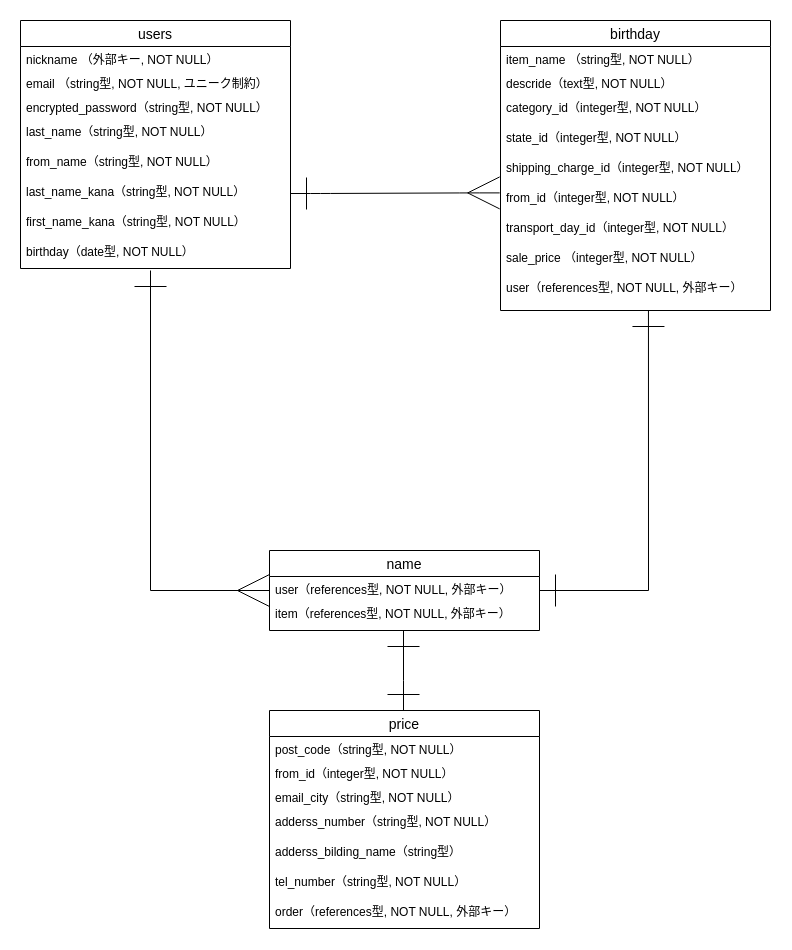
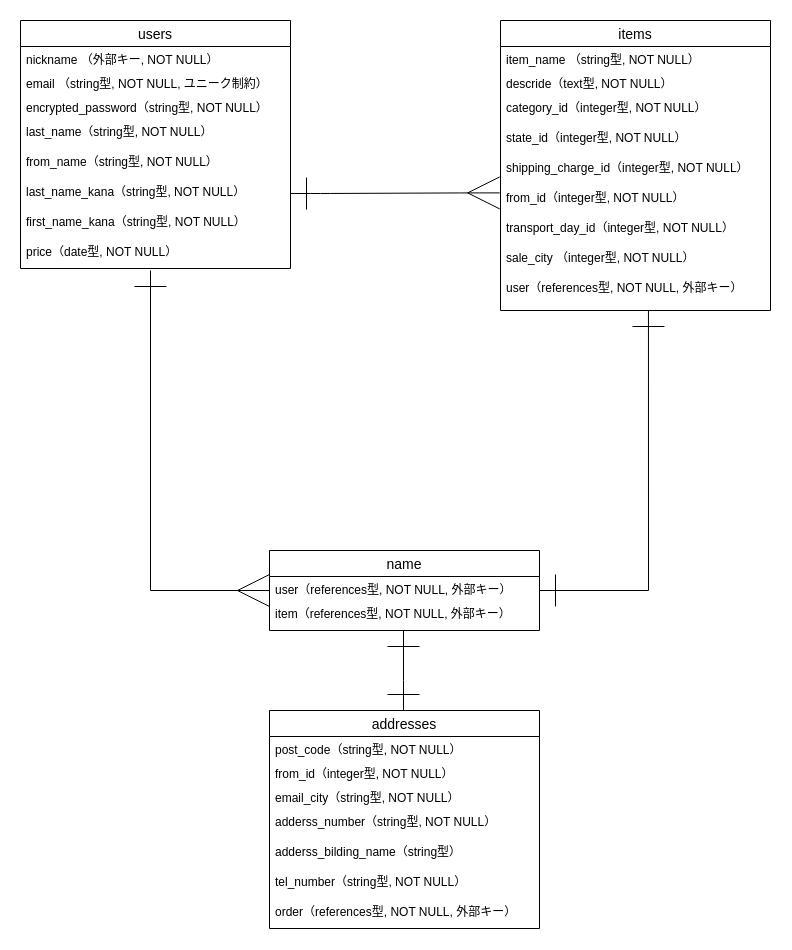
  <mxCell id="0" />
  <mxCell id="1" parent="0" />
  <mxCell id="2" value="users" style="swimlane;fontStyle=0;childLayout=stackLayout;horizontal=1;startSize=26;horizontalStack=0;resizeParent=1;resizeParentMax=0;resizeLast=0;collapsible=1;marginBottom=0;align=center;fontSize=14;" parent="1" vertex="1"><mxGeometry x="20" y="20" width="270" height="248" as="geometry" /></mxCell>
  <mxCell id="3" value="nickname （外部キー, NOT NULL）" style="text;strokeColor=none;fillColor=none;spacingLeft=4;spacingRight=4;overflow=hidden;rotatable=0;points=[[0,0.5],[1,0.5]];portConstraint=eastwest;fontSize=12;" parent="2" vertex="1"><mxGeometry y="26" width="270" height="24" as="geometry" /></mxCell>
  <mxCell id="4" value="email （string型, NOT NULL, ユニーク制約）" style="text;strokeColor=none;fillColor=none;spacingLeft=4;spacingRight=4;overflow=hidden;rotatable=0;points=[[0,0.5],[1,0.5]];portConstraint=eastwest;fontSize=12;" parent="2" vertex="1"><mxGeometry y="50" width="270" height="24" as="geometry" /></mxCell>
  <mxCell id="5" value="encrypted_password（string型, NOT NULL）" style="text;strokeColor=none;fillColor=none;spacingLeft=4;spacingRight=4;overflow=hidden;rotatable=0;points=[[0,0.5],[1,0.5]];portConstraint=eastwest;fontSize=12;" parent="2" vertex="1"><mxGeometry y="74" width="270" height="24" as="geometry" /></mxCell>
  <mxCell id="6" value="last_name（string型, NOT NULL） " style="text;strokeColor=none;fillColor=none;spacingLeft=4;spacingRight=4;overflow=hidden;rotatable=0;points=[[0,0.5],[1,0.5]];portConstraint=eastwest;fontSize=12;" parent="2" vertex="1"><mxGeometry y="98" width="270" height="30" as="geometry" /></mxCell>
  <mxCell id="7" value="from_name（string型, NOT NULL） " style="text;strokeColor=none;fillColor=none;spacingLeft=4;spacingRight=4;overflow=hidden;rotatable=0;points=[[0,0.5],[1,0.5]];portConstraint=eastwest;fontSize=12;" parent="2" vertex="1"><mxGeometry y="128" width="270" height="30" as="geometry" /></mxCell>
  <mxCell id="8" value="last_name_kana（string型, NOT NULL） " style="text;strokeColor=none;fillColor=none;spacingLeft=4;spacingRight=4;overflow=hidden;rotatable=0;points=[[0,0.5],[1,0.5]];portConstraint=eastwest;fontSize=12;" parent="2" vertex="1"><mxGeometry y="158" width="270" height="30" as="geometry" /></mxCell>
  <mxCell id="9" value="first_name_kana（string型, NOT NULL） " style="text;strokeColor=none;fillColor=none;spacingLeft=4;spacingRight=4;overflow=hidden;rotatable=0;points=[[0,0.5],[1,0.5]];portConstraint=eastwest;fontSize=12;" parent="2" vertex="1"><mxGeometry y="188" width="270" height="30" as="geometry" /></mxCell>
- <mxCell id="10" value="birthday（date型, NOT NULL） " style="text;strokeColor=none;fillColor=none;spacingLeft=4;spacingRight=4;overflow=hidden;rotatable=0;points=[[0,0.5],[1,0.5]];portConstraint=eastwest;fontSize=12;" parent="2" vertex="1"><mxGeometry y="218" width="270" height="30" as="geometry" /></mxCell>
- <mxCell id="11" value="birthday" style="swimlane;fontStyle=0;childLayout=stackLayout;horizontal=1;startSize=26;horizontalStack=0;resizeParent=1;resizeParentMax=0;resizeLast=0;collapsible=1;marginBottom=0;align=center;fontSize=14;" parent="1" vertex="1"><mxGeometry x="500" y="20" width="270" height="290" as="geometry" /></mxCell>
+ <mxCell id="10" value="price（date型, NOT NULL） " style="text;strokeColor=none;fillColor=none;spacingLeft=4;spacingRight=4;overflow=hidden;rotatable=0;points=[[0,0.5],[1,0.5]];portConstraint=eastwest;fontSize=12;" parent="2" vertex="1"><mxGeometry y="218" width="270" height="30" as="geometry" /></mxCell>
+ <mxCell id="11" value="items" style="swimlane;fontStyle=0;childLayout=stackLayout;horizontal=1;startSize=26;horizontalStack=0;resizeParent=1;resizeParentMax=0;resizeLast=0;collapsible=1;marginBottom=0;align=center;fontSize=14;" parent="1" vertex="1"><mxGeometry x="500" y="20" width="270" height="290" as="geometry" /></mxCell>
  <mxCell id="12" value="item_name （string型, NOT NULL）" style="text;strokeColor=none;fillColor=none;spacingLeft=4;spacingRight=4;overflow=hidden;rotatable=0;points=[[0,0.5],[1,0.5]];portConstraint=eastwest;fontSize=12;" parent="11" vertex="1"><mxGeometry y="26" width="270" height="24" as="geometry" /></mxCell>
  <mxCell id="13" value="descride（text型, NOT NULL）" style="text;strokeColor=none;fillColor=none;spacingLeft=4;spacingRight=4;overflow=hidden;rotatable=0;points=[[0,0.5],[1,0.5]];portConstraint=eastwest;fontSize=12;" parent="11" vertex="1"><mxGeometry y="50" width="270" height="24" as="geometry" /></mxCell>
  <mxCell id="14" value="category_id（integer型, NOT NULL） " style="text;strokeColor=none;fillColor=none;spacingLeft=4;spacingRight=4;overflow=hidden;rotatable=0;points=[[0,0.5],[1,0.5]];portConstraint=eastwest;fontSize=12;" parent="11" vertex="1"><mxGeometry y="74" width="270" height="30" as="geometry" /></mxCell>
  <mxCell id="15" value="state_id（integer型, NOT NULL） " style="text;strokeColor=none;fillColor=none;spacingLeft=4;spacingRight=4;overflow=hidden;rotatable=0;points=[[0,0.5],[1,0.5]];portConstraint=eastwest;fontSize=12;" parent="11" vertex="1"><mxGeometry y="104" width="270" height="30" as="geometry" /></mxCell>
  <mxCell id="16" value="shipping_charge_id（integer型, NOT NULL） " style="text;strokeColor=none;fillColor=none;spacingLeft=4;spacingRight=4;overflow=hidden;rotatable=0;points=[[0,0.5],[1,0.5]];portConstraint=eastwest;fontSize=12;" parent="11" vertex="1"><mxGeometry y="134" width="270" height="30" as="geometry" /></mxCell>
  <mxCell id="17" value="from_id（integer型, NOT NULL） " style="text;strokeColor=none;fillColor=none;spacingLeft=4;spacingRight=4;overflow=hidden;rotatable=0;points=[[0,0.5],[1,0.5]];portConstraint=eastwest;fontSize=12;" parent="11" vertex="1"><mxGeometry y="164" width="270" height="30" as="geometry" /></mxCell>
  <mxCell id="18" value="transport_day_id（integer型, NOT NULL） " style="text;strokeColor=none;fillColor=none;spacingLeft=4;spacingRight=4;overflow=hidden;rotatable=0;points=[[0,0.5],[1,0.5]];portConstraint=eastwest;fontSize=12;" parent="11" vertex="1"><mxGeometry y="194" width="270" height="30" as="geometry" /></mxCell>
- <mxCell id="19" value="sale_price （integer型, NOT NULL） " style="text;strokeColor=none;fillColor=none;spacingLeft=4;spacingRight=4;overflow=hidden;rotatable=0;points=[[0,0.5],[1,0.5]];portConstraint=eastwest;fontSize=12;" parent="11" vertex="1"><mxGeometry y="224" width="270" height="30" as="geometry" /></mxCell>
+ <mxCell id="19" value="sale_city （integer型, NOT NULL） " style="text;strokeColor=none;fillColor=none;spacingLeft=4;spacingRight=4;overflow=hidden;rotatable=0;points=[[0,0.5],[1,0.5]];portConstraint=eastwest;fontSize=12;" parent="11" vertex="1"><mxGeometry y="224" width="270" height="30" as="geometry" /></mxCell>
  <mxCell id="20" value="user（references型, NOT NULL, 外部キー） " style="text;strokeColor=none;fillColor=none;spacingLeft=4;spacingRight=4;overflow=hidden;rotatable=0;points=[[0,0.5],[1,0.5]];portConstraint=eastwest;fontSize=12;" parent="11" vertex="1"><mxGeometry y="254" width="270" height="36" as="geometry" /></mxCell>
  <mxCell id="21" value="" style="edgeStyle=entityRelationEdgeStyle;fontSize=12;html=1;endArrow=ERmany;exitX=1;exitY=0.5;exitDx=0;exitDy=0;entryX=-0.003;entryY=0.28;entryDx=0;entryDy=0;entryPerimeter=0;endFill=0;startArrow=ERone;startFill=0;endSize=30;startSize=30;" parent="1" source="8" target="17" edge="1"><mxGeometry width="100" height="100" relative="1" as="geometry"><mxPoint x="370" y="260" as="sourcePoint" /><mxPoint x="470" y="160" as="targetPoint" /></mxGeometry></mxCell>
  <mxCell id="22" value="name" style="swimlane;fontStyle=0;childLayout=stackLayout;horizontal=1;startSize=26;horizontalStack=0;resizeParent=1;resizeParentMax=0;resizeLast=0;collapsible=1;marginBottom=0;align=center;fontSize=14;" parent="1" vertex="1"><mxGeometry x="269" y="550" width="270" height="80" as="geometry" /></mxCell>
  <mxCell id="23" value="user（references型, NOT NULL, 外部キー） " style="text;strokeColor=none;fillColor=none;spacingLeft=4;spacingRight=4;overflow=hidden;rotatable=0;points=[[0,0.5],[1,0.5]];portConstraint=eastwest;fontSize=12;" parent="22" vertex="1"><mxGeometry y="26" width="270" height="24" as="geometry" /></mxCell>
  <mxCell id="24" value="item（references型, NOT NULL, 外部キー） " style="text;strokeColor=none;fillColor=none;spacingLeft=4;spacingRight=4;overflow=hidden;rotatable=0;points=[[0,0.5],[1,0.5]];portConstraint=eastwest;fontSize=12;" parent="22" vertex="1"><mxGeometry y="50" width="270" height="30" as="geometry" /></mxCell>
  <mxCell id="25" value="" style="edgeStyle=orthogonalEdgeStyle;fontSize=12;html=1;endArrow=ERmany;rounded=0;startSize=30;startArrow=ERone;startFill=0;endFill=0;endSize=30;" parent="1" edge="1"><mxGeometry width="100" height="100" relative="1" as="geometry"><mxPoint x="150" y="270" as="sourcePoint" /><mxPoint x="269" y="590" as="targetPoint" /><Array as="points"><mxPoint x="150" y="590" /></Array></mxGeometry></mxCell>
  <mxCell id="26" value="" style="edgeStyle=orthogonalEdgeStyle;fontSize=12;html=1;endArrow=ERone;endFill=0;rounded=0;startSize=30;startArrow=ERone;startFill=0;entryX=0.548;entryY=1;entryDx=0;entryDy=0;entryPerimeter=0;endSize=30;" parent="1" target="20" edge="1"><mxGeometry width="100" height="100" relative="1" as="geometry"><mxPoint x="539" y="590" as="sourcePoint" /><mxPoint x="690" y="310" as="targetPoint" /><Array as="points"><mxPoint x="648" y="590" /></Array></mxGeometry></mxCell>
- <mxCell id="27" value="price" style="swimlane;fontStyle=0;childLayout=stackLayout;horizontal=1;startSize=26;horizontalStack=0;resizeParent=1;resizeParentMax=0;resizeLast=0;collapsible=1;marginBottom=0;align=center;fontSize=14;" parent="1" vertex="1"><mxGeometry x="269" y="710" width="270" height="218" as="geometry" /></mxCell>
+ <mxCell id="27" value="addresses" style="swimlane;fontStyle=0;childLayout=stackLayout;horizontal=1;startSize=26;horizontalStack=0;resizeParent=1;resizeParentMax=0;resizeLast=0;collapsible=1;marginBottom=0;align=center;fontSize=14;" parent="1" vertex="1"><mxGeometry x="269" y="710" width="270" height="218" as="geometry" /></mxCell>
  <mxCell id="28" value="post_code（string型, NOT NULL）" style="text;strokeColor=none;fillColor=none;spacingLeft=4;spacingRight=4;overflow=hidden;rotatable=0;points=[[0,0.5],[1,0.5]];portConstraint=eastwest;fontSize=12;" parent="27" vertex="1"><mxGeometry y="26" width="270" height="24" as="geometry" /></mxCell>
  <mxCell id="29" value="from_id（integer型, NOT NULL） " style="text;strokeColor=none;fillColor=none;spacingLeft=4;spacingRight=4;overflow=hidden;rotatable=0;points=[[0,0.5],[1,0.5]];portConstraint=eastwest;fontSize=12;" parent="27" vertex="1"><mxGeometry y="50" width="270" height="24" as="geometry" /></mxCell>
  <mxCell id="30" value="email_city（string型, NOT NULL）" style="text;strokeColor=none;fillColor=none;spacingLeft=4;spacingRight=4;overflow=hidden;rotatable=0;points=[[0,0.5],[1,0.5]];portConstraint=eastwest;fontSize=12;" parent="27" vertex="1"><mxGeometry y="74" width="270" height="24" as="geometry" /></mxCell>
  <mxCell id="31" value="adderss_number（string型, NOT NULL）" style="text;strokeColor=none;fillColor=none;spacingLeft=4;spacingRight=4;overflow=hidden;rotatable=0;points=[[0,0.5],[1,0.5]];portConstraint=eastwest;fontSize=12;" parent="27" vertex="1"><mxGeometry y="98" width="270" height="30" as="geometry" /></mxCell>
  <mxCell id="32" value="adderss_bilding_name（string型）" style="text;strokeColor=none;fillColor=none;spacingLeft=4;spacingRight=4;overflow=hidden;rotatable=0;points=[[0,0.5],[1,0.5]];portConstraint=eastwest;fontSize=12;" parent="27" vertex="1"><mxGeometry y="128" width="270" height="30" as="geometry" /></mxCell>
  <mxCell id="33" value="tel_number（string型, NOT NULL） " style="text;strokeColor=none;fillColor=none;spacingLeft=4;spacingRight=4;overflow=hidden;rotatable=0;points=[[0,0.5],[1,0.5]];portConstraint=eastwest;fontSize=12;" parent="27" vertex="1"><mxGeometry y="158" width="270" height="30" as="geometry" /></mxCell>
  <mxCell id="34" value="order（references型, NOT NULL, 外部キー）" style="text;strokeColor=none;fillColor=none;spacingLeft=4;spacingRight=4;overflow=hidden;rotatable=0;points=[[0,0.5],[1,0.5]];portConstraint=eastwest;fontSize=12;" vertex="1" parent="27"><mxGeometry y="188" width="270" height="30" as="geometry" /></mxCell>
  <mxCell id="35" value="" style="edgeStyle=orthogonalEdgeStyle;fontSize=12;html=1;endArrow=ERone;endFill=0;rounded=0;startSize=30;startArrow=ERone;startFill=0;endSize=30;" parent="1" edge="1"><mxGeometry width="100" height="100" relative="1" as="geometry"><mxPoint x="403" y="710" as="sourcePoint" /><mxPoint x="403" y="630" as="targetPoint" /><Array as="points"><mxPoint x="403" y="680" /></Array></mxGeometry></mxCell>
